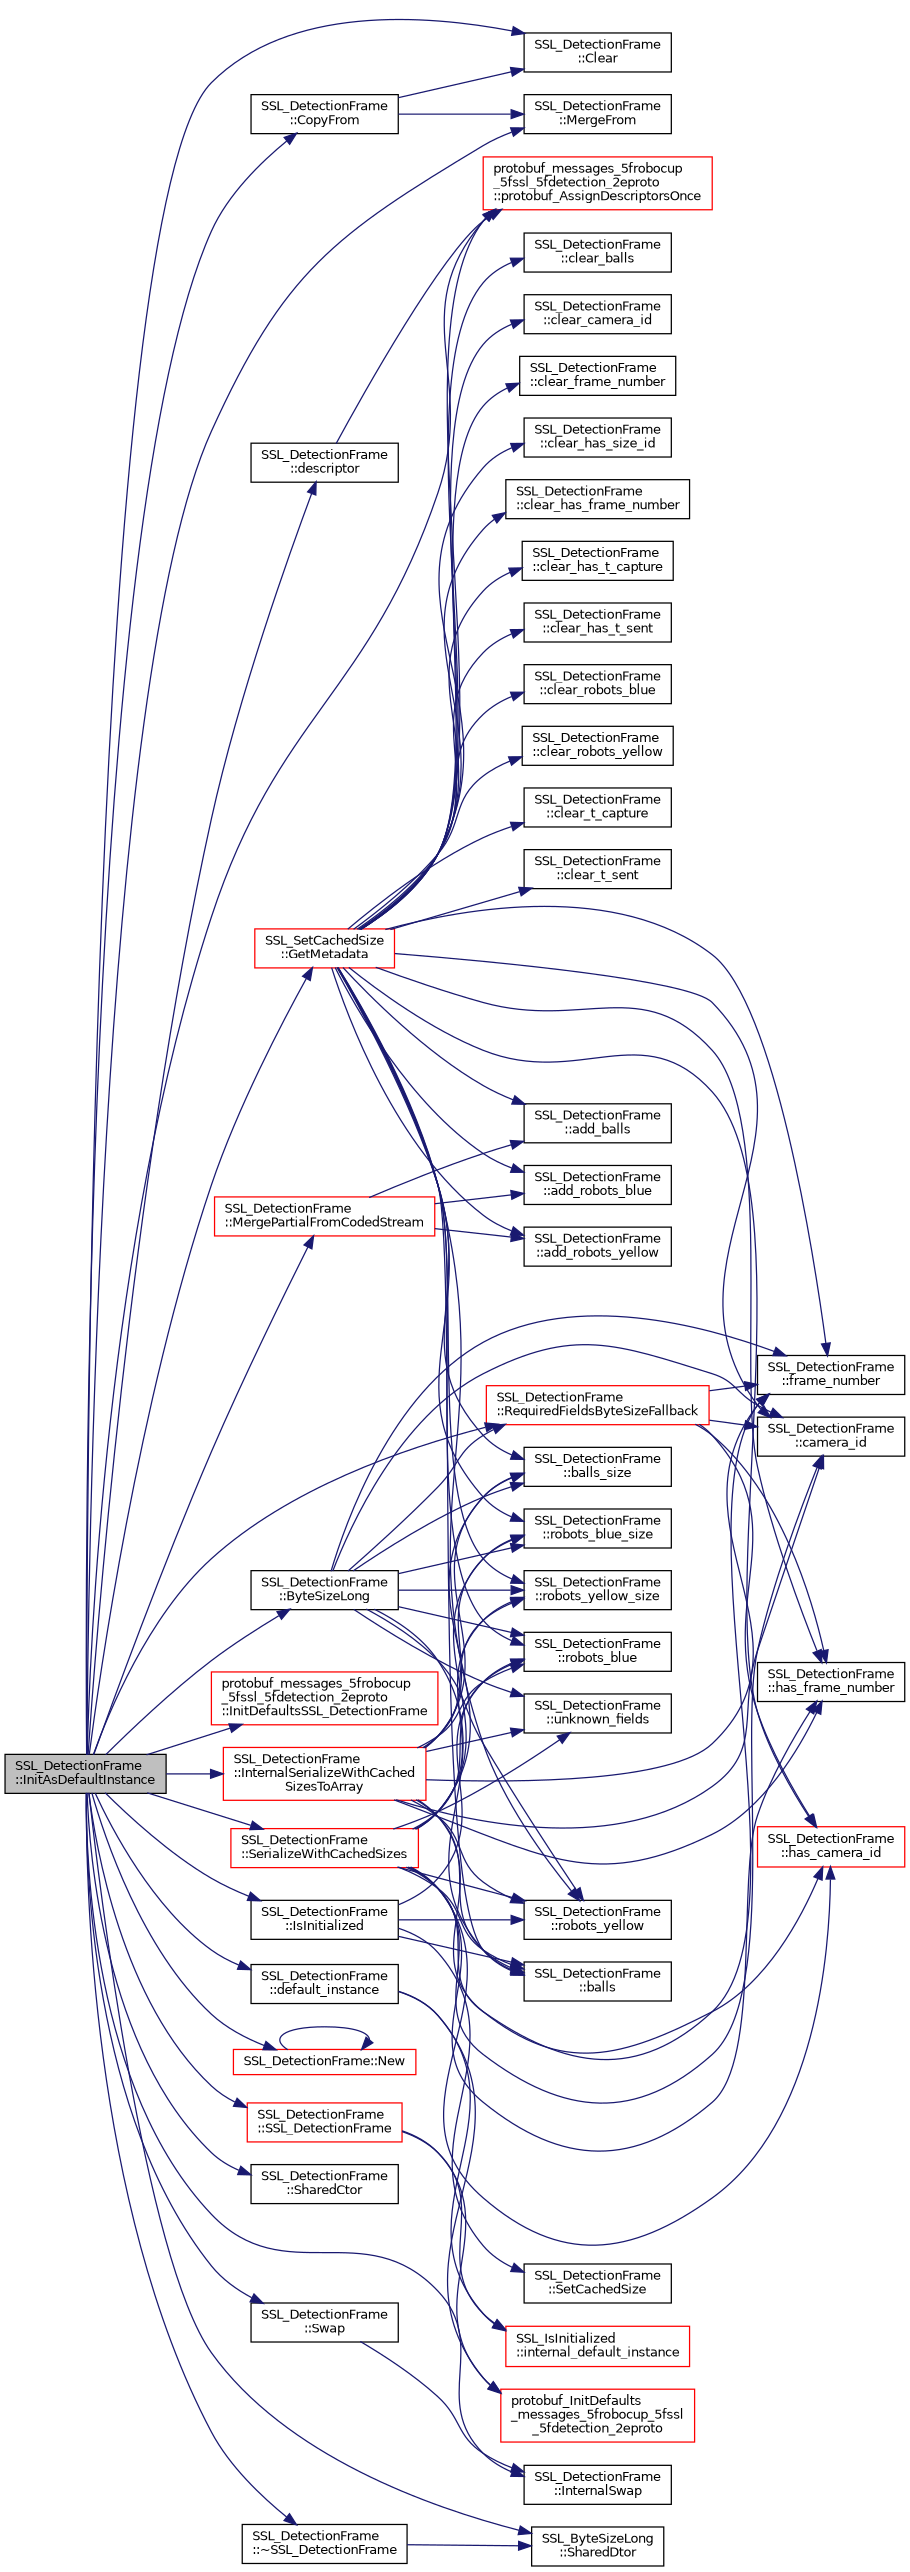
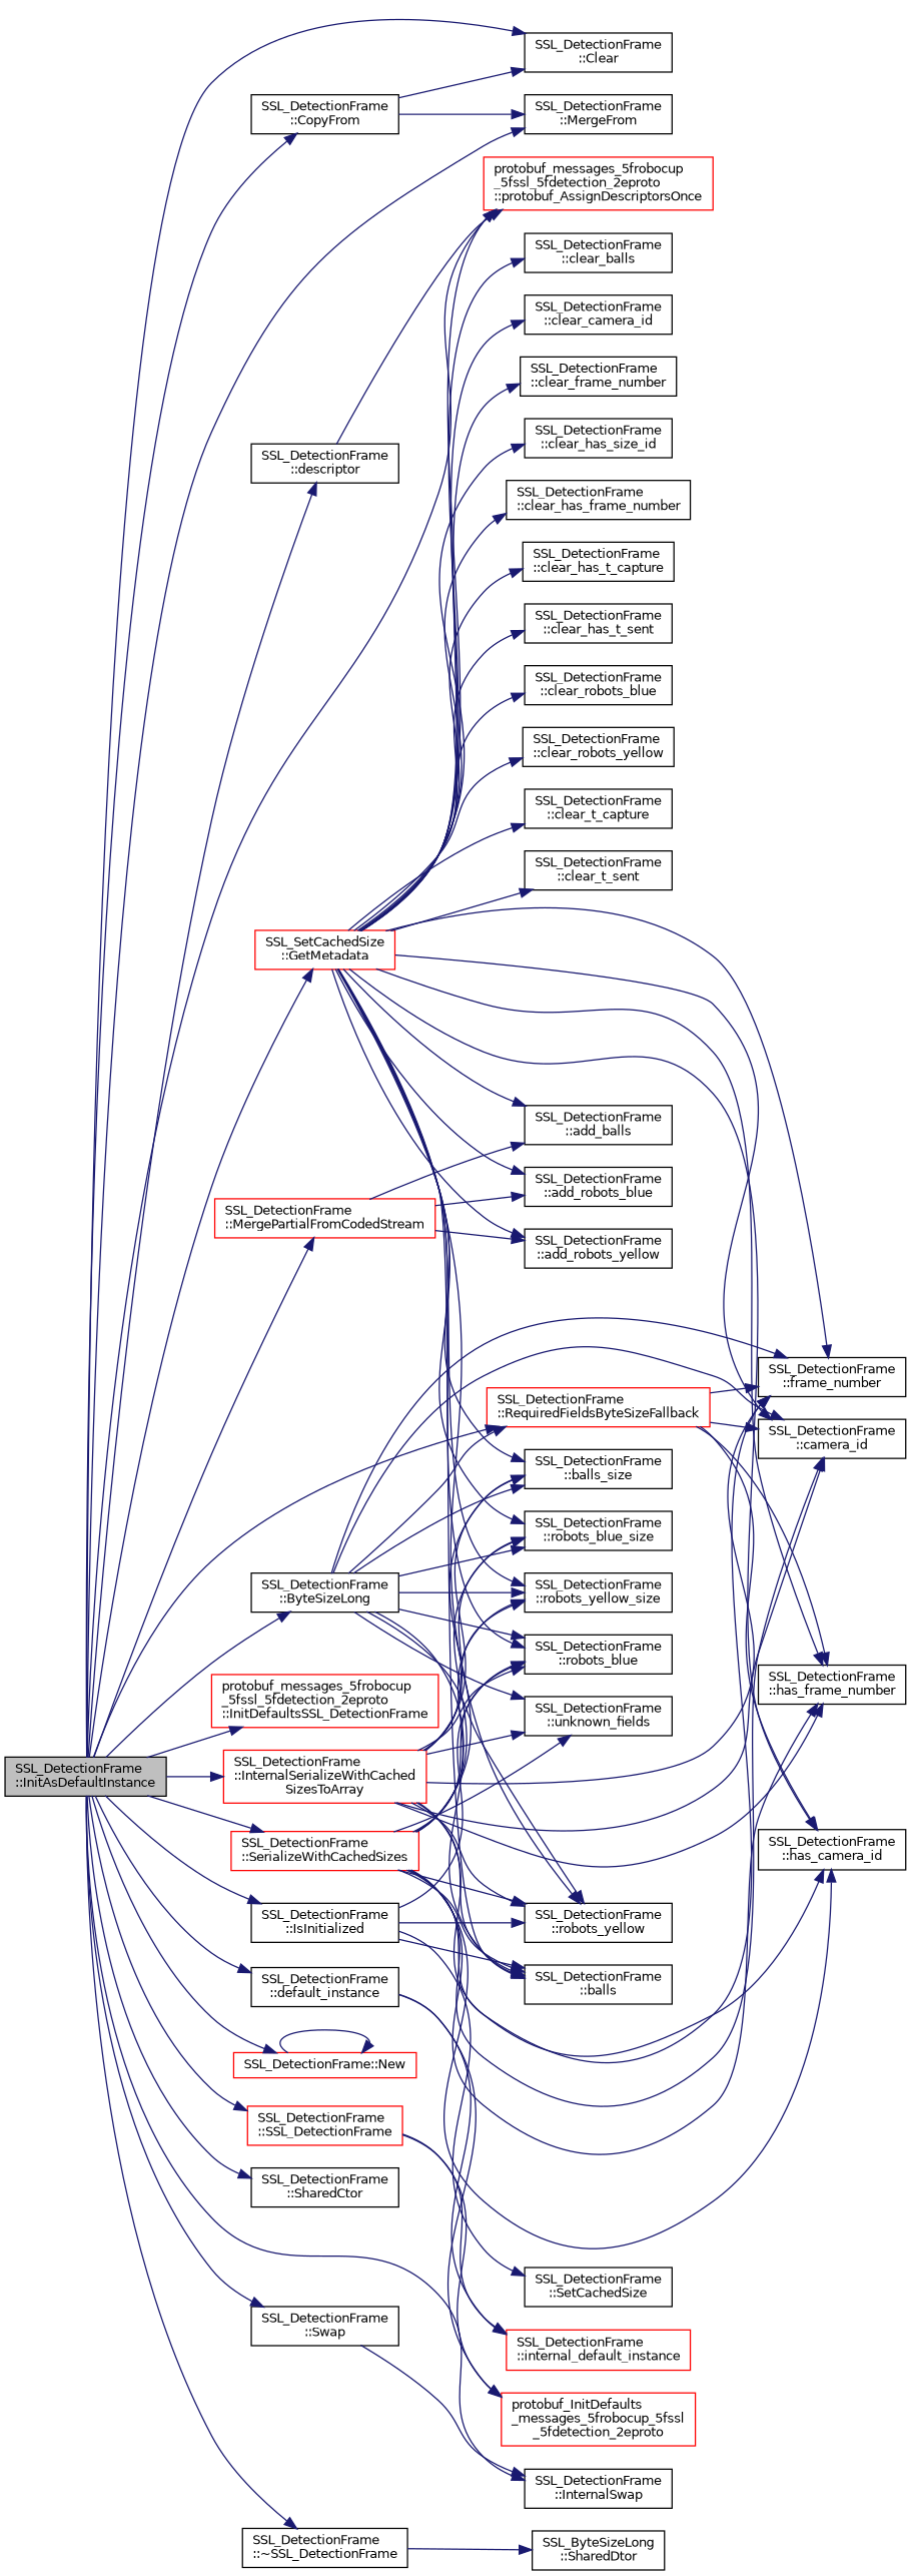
  digraph {
    rankdir=LR
    node [color=black fillcolor=white fontname=Helvetica fontsize=10 shape=record style=filled]
    edge [color=midnightblue fontname=Helvetica fontsize=10 labelfontname=Helvetica labelfontsize=10 style=solid]
    n1 [fillcolor=grey75 fontcolor=black height=0.2 label="SSL_DetectionFrame\l::InitAsDefaultInstance" width=0.4]
    n2 [height=0.2 label="SSL_DetectionFrame\l::ByteSizeLong" width=0.4]
    n3 [color=red height=0.2 label="SSL_DetectionFrame\l::RequiredFieldsByteSizeFallback" width=0.4]
    n4 [height=0.2 label="SSL_DetectionFrame\l::Clear" width=0.4]
    n5 [height=0.2 label="SSL_DetectionFrame\l::CopyFrom" width=0.4]
    n6 [height=0.2 label="SSL_DetectionFrame\l::MergeFrom" width=0.4]
    n7 [height=0.2 label="SSL_DetectionFrame\l::default_instance" width=0.4]
    n8 [height=0.2 label="SSL_DetectionFrame\l::descriptor" width=0.4]
    n9 [color=red height=0.2 label="protobuf_messages_5frobocup\l_5fssl_5fdetection_2eproto\l::protobuf_AssignDescriptorsOnce" width=0.4]
    n10 [color=red height=0.2 label="SSL_SetCachedSize\l::GetMetadata" width=0.4]
    n11 [color=red height=0.2 label="protobuf_messages_5frobocup\l_5fssl_5fdetection_2eproto\l::InitDefaultsSSL_DetectionFrame" width=0.4]
    n12 [color=red height=0.2 label="SSL_DetectionFrame\l::InternalSerializeWithCached\lSizesToArray" width=0.4]
    n13 [height=0.2 label="SSL_DetectionFrame\l::InternalSwap" width=0.4]
    n14 [height=0.2 label="SSL_DetectionFrame\l::IsInitialized" width=0.4]
    n15 [color=red height=0.2 label="SSL_DetectionFrame\l::MergePartialFromCodedStream" width=0.4]
    n16 [color=red height=0.2 label="SSL_DetectionFrame::New" width=0.4]
    n17 [color=red height=0.2 label="SSL_DetectionFrame\l::SerializeWithCachedSizes" width=0.4]
    n18 [height=0.2 label="SSL_DetectionFrame\l::SharedCtor" width=0.4]
    n19 [height=0.2 label="SSL_ByteSizeLong\l::SharedDtor" width=0.4]
    n20 [color=red height=0.2 label="SSL_DetectionFrame\l::SSL_DetectionFrame" width=0.4]
    n21 [height=0.2 label="SSL_DetectionFrame\l::Swap" width=0.4]
    n22 [height=0.2 label="SSL_DetectionFrame\l::~SSL_DetectionFrame" width=0.4]
    n23 [height=0.2 label="SSL_DetectionFrame\l::balls" width=0.4]
    n24 [height=0.2 label="SSL_DetectionFrame\l::balls_size" width=0.4]
    n25 [height=0.2 label="SSL_DetectionFrame\l::camera_id" width=0.4]
    n26 [height=0.2 label="SSL_DetectionFrame\l::frame_number" width=0.4]
    n27 [height=0.2 label="SSL_DetectionFrame\l::robots_blue" width=0.4]
    n28 [height=0.2 label="SSL_DetectionFrame\l::robots_blue_size" width=0.4]
    n29 [height=0.2 label="SSL_DetectionFrame\l::robots_yellow" width=0.4]
    n30 [height=0.2 label="SSL_DetectionFrame\l::robots_yellow_size" width=0.4]
    n31 [height=0.2 label="SSL_DetectionFrame\l::unknown_fields" width=0.4]
    n32 [height=0.2 label="SSL_DetectionFrame\l::has_frame_number" width=0.4]
-   n33 [color=red height=0.2 label="SSL_DetectionFrame\l::has_camera_id" width=0.4]
-   n34 [color=red height=0.2 label="SSL_IsInitialized\l::internal_default_instance" width=0.4]
+   n33 [height=0.2 label="SSL_DetectionFrame\l::has_camera_id" width=0.4]
+   n34 [color=red height=0.2 label="SSL_DetectionFrame\l::internal_default_instance" width=0.4]
    n35 [color=red height=0.2 label="protobuf_InitDefaults\l_messages_5frobocup_5fssl\l_5fdetection_2eproto" width=0.4]
    n36 [height=0.2 label="SSL_DetectionFrame\l::add_balls" width=0.4]
    n37 [height=0.2 label="SSL_DetectionFrame\l::add_robots_blue" width=0.4]
    n38 [height=0.2 label="SSL_DetectionFrame\l::add_robots_yellow" width=0.4]
    n39 [height=0.2 label="SSL_DetectionFrame\l::clear_balls" width=0.4]
    n40 [height=0.2 label="SSL_DetectionFrame\l::clear_camera_id" width=0.4]
    n41 [height=0.2 label="SSL_DetectionFrame\l::clear_frame_number" width=0.4]
    n42 [height=0.2 label="SSL_DetectionFrame\l::clear_has_size_id" width=0.4]
    n43 [height=0.2 label="SSL_DetectionFrame\l::clear_has_frame_number" width=0.4]
    n44 [height=0.2 label="SSL_DetectionFrame\l::clear_has_t_capture" width=0.4]
    n45 [height=0.2 label="SSL_DetectionFrame\l::clear_has_t_sent" width=0.4]
    n46 [height=0.2 label="SSL_DetectionFrame\l::clear_robots_blue" width=0.4]
    n47 [height=0.2 label="SSL_DetectionFrame\l::clear_robots_yellow" width=0.4]
    n48 [height=0.2 label="SSL_DetectionFrame\l::clear_t_capture" width=0.4]
    n49 [height=0.2 label="SSL_DetectionFrame\l::clear_t_sent" width=0.4]
    n50 [height=0.2 label="SSL_DetectionFrame\l::SetCachedSize" width=0.4]
    n1 -> n2
    n1 -> n3
    n1 -> n4
    n1 -> n5
    n1 -> n6
    n1 -> n7
    n1 -> n8
    n1 -> n9
    n1 -> n10
    n1 -> n11
    n1 -> n12
    n1 -> n13
    n1 -> n14
    n1 -> n15
    n1 -> n16
    n1 -> n17
    n1 -> n18
-   n1 -> n19
    n1 -> n20
    n1 -> n21
    n1 -> n22
    n2 -> n3
    n2 -> n23
    n2 -> n24
    n2 -> n25
    n2 -> n26
    n2 -> n27
    n2 -> n28
    n2 -> n29
    n2 -> n30
    n2 -> n31
    n3 -> n25
    n3 -> n26
    n3 -> n32
    n3 -> n33
    n5 -> n4
    n5 -> n6
    n7 -> n34
    n7 -> n35
    n8 -> n9
    n10 -> n9
    n10 -> n23
    n10 -> n24
    n10 -> n25
    n10 -> n26
    n10 -> n27
    n10 -> n28
    n10 -> n29
    n10 -> n30
    n10 -> n32
    n10 -> n33
    n10 -> n36
    n10 -> n37
    n10 -> n38
    n10 -> n39
    n10 -> n40
    n10 -> n41
    n10 -> n42
    n10 -> n43
    n10 -> n44
    n10 -> n45
    n10 -> n46
    n10 -> n47
    n10 -> n48
    n10 -> n49
    n12 -> n23
    n12 -> n24
    n12 -> n25
    n12 -> n26
    n12 -> n27
    n12 -> n28
    n12 -> n29
    n12 -> n30
    n12 -> n31
    n12 -> n32
    n12 -> n33
    n14 -> n23
    n14 -> n27
    n14 -> n29
    n14 -> n50
    n15 -> n36
    n15 -> n37
    n15 -> n38
    n16 -> n16
    n17 -> n23
    n17 -> n24
    n17 -> n25
    n17 -> n26
    n17 -> n27
    n17 -> n28
    n17 -> n29
    n17 -> n30
    n17 -> n31
    n17 -> n32
    n17 -> n33
    n20 -> n34
    n20 -> n35
    n21 -> n13
    n22 -> n19
  }
